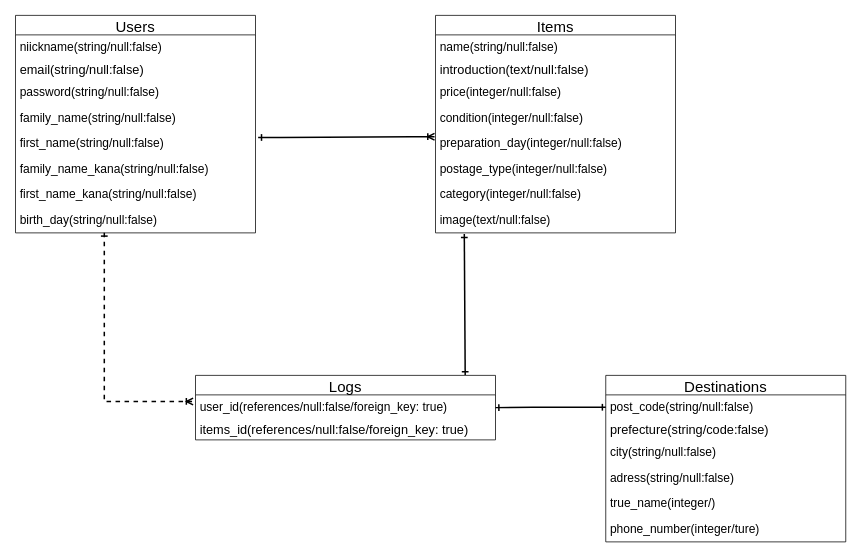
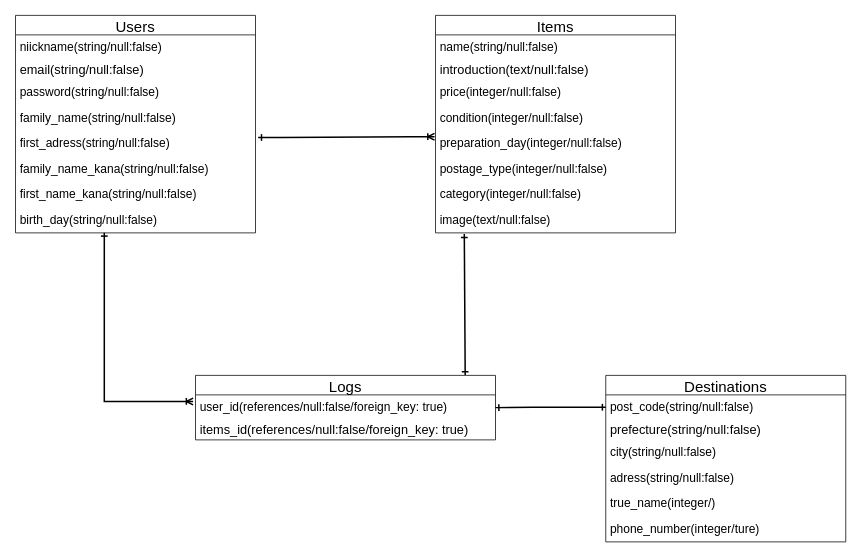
  <mxCell id="0" />
  <mxCell id="1" parent="0" />
  <mxCell id="2" value="Users" style="swimlane;fontStyle=0;childLayout=stackLayout;horizontal=1;startSize=26;horizontalStack=0;resizeParent=1;resizeParentMax=0;resizeLast=0;collapsible=1;marginBottom=0;align=center;fontSize=20;fillColor=none;" vertex="1" parent="1"><mxGeometry x="20" y="20" width="320" height="290" as="geometry" /></mxCell>
  <mxCell id="3" value="niickname(string/null:false)&#10;" style="text;strokeColor=none;fillColor=none;spacingLeft=4;spacingRight=4;overflow=hidden;rotatable=0;points=[[0,0.5],[1,0.5]];portConstraint=eastwest;fontSize=16;labelBackgroundColor=none;" vertex="1" parent="2"><mxGeometry y="26" width="320" height="30" as="geometry" /></mxCell>
  <mxCell id="4" value="email(string/null:false)" style="text;strokeColor=none;fillColor=none;spacingLeft=4;spacingRight=4;overflow=hidden;rotatable=0;points=[[0,0.5],[1,0.5]];portConstraint=eastwest;fontSize=17;" vertex="1" parent="2"><mxGeometry y="56" width="320" height="30" as="geometry" /></mxCell>
  <mxCell id="5" value="password(string/null:false)&#10;" style="text;strokeColor=none;fillColor=none;spacingLeft=4;spacingRight=4;overflow=hidden;rotatable=0;points=[[0,0.5],[1,0.5]];portConstraint=eastwest;fontSize=16;" vertex="1" parent="2"><mxGeometry y="86" width="320" height="34" as="geometry" /></mxCell>
  <mxCell id="6" value="family_name(string/null:false)&#10;" style="text;strokeColor=none;fillColor=none;spacingLeft=4;spacingRight=4;overflow=hidden;rotatable=0;points=[[0,0.5],[1,0.5]];portConstraint=eastwest;fontSize=16;" vertex="1" parent="2"><mxGeometry y="120" width="320" height="34" as="geometry" /></mxCell>
- <mxCell id="7" value="first_name(string/null:false)&#10;" style="text;strokeColor=none;fillColor=none;spacingLeft=4;spacingRight=4;overflow=hidden;rotatable=0;points=[[0,0.5],[1,0.5]];portConstraint=eastwest;fontSize=16;" vertex="1" parent="2"><mxGeometry y="154" width="320" height="34" as="geometry" /></mxCell>
+ <mxCell id="7" value="first_adress(string/null:false)&#10;" style="text;strokeColor=none;fillColor=none;spacingLeft=4;spacingRight=4;overflow=hidden;rotatable=0;points=[[0,0.5],[1,0.5]];portConstraint=eastwest;fontSize=16;" vertex="1" parent="2"><mxGeometry y="154" width="320" height="34" as="geometry" /></mxCell>
  <mxCell id="8" value="family_name_kana(string/null:false)&#10;" style="text;strokeColor=none;fillColor=none;spacingLeft=4;spacingRight=4;overflow=hidden;rotatable=0;points=[[0,0.5],[1,0.5]];portConstraint=eastwest;fontSize=16;" vertex="1" parent="2"><mxGeometry y="188" width="320" height="34" as="geometry" /></mxCell>
  <mxCell id="9" value="first_name_kana(string/null:false)&#10;" style="text;strokeColor=none;fillColor=none;spacingLeft=4;spacingRight=4;overflow=hidden;rotatable=0;points=[[0,0.5],[1,0.5]];portConstraint=eastwest;fontSize=16;" vertex="1" parent="2"><mxGeometry y="222" width="320" height="34" as="geometry" /></mxCell>
  <mxCell id="10" value="birth_day(string/null:false)&#10;" style="text;strokeColor=none;fillColor=none;spacingLeft=4;spacingRight=4;overflow=hidden;rotatable=0;points=[[0,0.5],[1,0.5]];portConstraint=eastwest;fontSize=16;" vertex="1" parent="2"><mxGeometry y="256" width="320" height="34" as="geometry" /></mxCell>
  <mxCell id="11" value="Items" style="swimlane;fontStyle=0;childLayout=stackLayout;horizontal=1;startSize=26;horizontalStack=0;resizeParent=1;resizeParentMax=0;resizeLast=0;collapsible=1;marginBottom=0;align=center;fontSize=20;fillColor=none;" vertex="1" parent="1"><mxGeometry x="580" y="20" width="320" height="290" as="geometry" /></mxCell>
  <mxCell id="12" value="name(string/null:false)&#10;" style="text;strokeColor=none;fillColor=none;spacingLeft=4;spacingRight=4;overflow=hidden;rotatable=0;points=[[0,0.5],[1,0.5]];portConstraint=eastwest;fontSize=16;labelBackgroundColor=none;" vertex="1" parent="11"><mxGeometry y="26" width="320" height="30" as="geometry" /></mxCell>
  <mxCell id="13" value="introduction(text/null:false)" style="text;strokeColor=none;fillColor=none;spacingLeft=4;spacingRight=4;overflow=hidden;rotatable=0;points=[[0,0.5],[1,0.5]];portConstraint=eastwest;fontSize=17;" vertex="1" parent="11"><mxGeometry y="56" width="320" height="30" as="geometry" /></mxCell>
  <mxCell id="14" value="price(integer/null:false)&#10;" style="text;strokeColor=none;fillColor=none;spacingLeft=4;spacingRight=4;overflow=hidden;rotatable=0;points=[[0,0.5],[1,0.5]];portConstraint=eastwest;fontSize=16;" vertex="1" parent="11"><mxGeometry y="86" width="320" height="34" as="geometry" /></mxCell>
  <mxCell id="15" value="condition(integer/null:false)&#10;" style="text;strokeColor=none;fillColor=none;spacingLeft=4;spacingRight=4;overflow=hidden;rotatable=0;points=[[0,0.5],[1,0.5]];portConstraint=eastwest;fontSize=16;" vertex="1" parent="11"><mxGeometry y="120" width="320" height="34" as="geometry" /></mxCell>
  <mxCell id="16" value="preparation_day(integer/null:false)&#10;" style="text;strokeColor=none;fillColor=none;spacingLeft=4;spacingRight=4;overflow=hidden;rotatable=0;points=[[0,0.5],[1,0.5]];portConstraint=eastwest;fontSize=16;" vertex="1" parent="11"><mxGeometry y="154" width="320" height="34" as="geometry" /></mxCell>
  <mxCell id="17" value="postage_type(integer/null:false)&#10;" style="text;strokeColor=none;fillColor=none;spacingLeft=4;spacingRight=4;overflow=hidden;rotatable=0;points=[[0,0.5],[1,0.5]];portConstraint=eastwest;fontSize=16;" vertex="1" parent="11"><mxGeometry y="188" width="320" height="34" as="geometry" /></mxCell>
  <mxCell id="18" value="category(integer/null:false)&#10;" style="text;strokeColor=none;fillColor=none;spacingLeft=4;spacingRight=4;overflow=hidden;rotatable=0;points=[[0,0.5],[1,0.5]];portConstraint=eastwest;fontSize=16;" vertex="1" parent="11"><mxGeometry y="222" width="320" height="34" as="geometry" /></mxCell>
  <mxCell id="19" value="image(text/null:false)&#10;" style="text;strokeColor=none;fillColor=none;spacingLeft=4;spacingRight=4;overflow=hidden;rotatable=0;points=[[0,0.5],[1,0.5]];portConstraint=eastwest;fontSize=16;" vertex="1" parent="11"><mxGeometry y="256" width="320" height="34" as="geometry" /></mxCell>
  <mxCell id="20" value="Logs" style="swimlane;fontStyle=0;childLayout=stackLayout;horizontal=1;startSize=26;horizontalStack=0;resizeParent=1;resizeParentMax=0;resizeLast=0;collapsible=1;marginBottom=0;align=center;fontSize=20;fillColor=none;" vertex="1" parent="1"><mxGeometry x="260" y="500" width="400" height="86" as="geometry" /></mxCell>
  <mxCell id="21" value="user_id(references/null:false/foreign_key: true)&#10;" style="text;strokeColor=none;fillColor=none;spacingLeft=4;spacingRight=4;overflow=hidden;rotatable=0;points=[[0,0.5],[1,0.5]];portConstraint=eastwest;fontSize=16;labelBackgroundColor=none;" vertex="1" parent="20"><mxGeometry y="26" width="400" height="30" as="geometry" /></mxCell>
  <mxCell id="22" value="" style="endArrow=ERone;html=1;rounded=0;fontSize=19;strokeWidth=2;jumpSize=12;startArrow=ERone;startFill=0;endFill=0;" edge="1" parent="20"><mxGeometry relative="1" as="geometry"><mxPoint x="400" y="43" as="sourcePoint" /><mxPoint x="547" y="42.5" as="targetPoint" /><Array as="points"><mxPoint x="450" y="42.5" /></Array></mxGeometry></mxCell>
  <mxCell id="23" value="items_id(references/null:false/foreign_key: true)" style="text;strokeColor=none;fillColor=none;spacingLeft=4;spacingRight=4;overflow=hidden;rotatable=0;points=[[0,0.5],[1,0.5]];portConstraint=eastwest;fontSize=17;" vertex="1" parent="20"><mxGeometry y="56" width="400" height="30" as="geometry" /></mxCell>
  <mxCell id="24" value="Destinations" style="swimlane;fontStyle=0;childLayout=stackLayout;horizontal=1;startSize=26;horizontalStack=0;resizeParent=1;resizeParentMax=0;resizeLast=0;collapsible=1;marginBottom=0;align=center;fontSize=20;fillColor=none;" vertex="1" parent="1"><mxGeometry x="807" y="500" width="320" height="222" as="geometry" /></mxCell>
  <mxCell id="25" value="post_code(string/null:false)&#10;" style="text;strokeColor=none;fillColor=none;spacingLeft=4;spacingRight=4;overflow=hidden;rotatable=0;points=[[0,0.5],[1,0.5]];portConstraint=eastwest;fontSize=16;labelBackgroundColor=none;" vertex="1" parent="24"><mxGeometry y="26" width="320" height="30" as="geometry" /></mxCell>
- <mxCell id="26" value="prefecture(string/code:false)" style="text;strokeColor=none;fillColor=none;spacingLeft=4;spacingRight=4;overflow=hidden;rotatable=0;points=[[0,0.5],[1,0.5]];portConstraint=eastwest;fontSize=17;" vertex="1" parent="24"><mxGeometry y="56" width="320" height="30" as="geometry" /></mxCell>
+ <mxCell id="26" value="prefecture(string/null:false)" style="text;strokeColor=none;fillColor=none;spacingLeft=4;spacingRight=4;overflow=hidden;rotatable=0;points=[[0,0.5],[1,0.5]];portConstraint=eastwest;fontSize=17;" vertex="1" parent="24"><mxGeometry y="56" width="320" height="30" as="geometry" /></mxCell>
  <mxCell id="27" value="city(string/null:false)&#10;" style="text;strokeColor=none;fillColor=none;spacingLeft=4;spacingRight=4;overflow=hidden;rotatable=0;points=[[0,0.5],[1,0.5]];portConstraint=eastwest;fontSize=16;" vertex="1" parent="24"><mxGeometry y="86" width="320" height="34" as="geometry" /></mxCell>
  <mxCell id="28" value="adress(string/null:false)&#10;" style="text;strokeColor=none;fillColor=none;spacingLeft=4;spacingRight=4;overflow=hidden;rotatable=0;points=[[0,0.5],[1,0.5]];portConstraint=eastwest;fontSize=16;" vertex="1" parent="24"><mxGeometry y="120" width="320" height="34" as="geometry" /></mxCell>
  <mxCell id="29" value="true_name(integer/)&#10;" style="text;strokeColor=none;fillColor=none;spacingLeft=4;spacingRight=4;overflow=hidden;rotatable=0;points=[[0,0.5],[1,0.5]];portConstraint=eastwest;fontSize=16;" vertex="1" parent="24"><mxGeometry y="154" width="320" height="34" as="geometry" /></mxCell>
  <mxCell id="30" value="phone_number(integer/ture)&#10;" style="text;strokeColor=none;fillColor=none;spacingLeft=4;spacingRight=4;overflow=hidden;rotatable=0;points=[[0,0.5],[1,0.5]];portConstraint=eastwest;fontSize=16;" vertex="1" parent="24"><mxGeometry y="188" width="320" height="34" as="geometry" /></mxCell>
  <mxCell id="31" value="" style="edgeStyle=entityRelationEdgeStyle;fontSize=12;html=1;endArrow=ERoneToMany;rounded=0;strokeWidth=2;jumpSize=12;exitX=1.011;exitY=0.259;exitDx=0;exitDy=0;exitPerimeter=0;entryX=-0.004;entryY=0.229;entryDx=0;entryDy=0;entryPerimeter=0;startArrow=ERone;startFill=0;" edge="1" parent="1" source="7" target="16"><mxGeometry width="100" height="100" relative="1" as="geometry"><mxPoint x="410" y="350" as="sourcePoint" /><mxPoint x="510" y="250" as="targetPoint" /></mxGeometry></mxCell>
- <mxCell id="32" value="" style="edgeStyle=orthogonalEdgeStyle;fontSize=12;html=1;endArrow=ERoneToMany;rounded=0;strokeWidth=2;jumpSize=12;startArrow=ERone;startFill=0;entryX=-0.008;entryY=0.293;entryDx=0;entryDy=0;entryPerimeter=0;exitX=0.37;exitY=0.994;exitDx=0;exitDy=0;exitPerimeter=0;dashed=1;" edge="1" parent="1" source="10" target="21"><mxGeometry width="100" height="100" relative="1" as="geometry"><mxPoint x="140" y="320" as="sourcePoint" /><mxPoint x="520" y="250" as="targetPoint" /></mxGeometry></mxCell>
+ <mxCell id="32" value="" style="edgeStyle=orthogonalEdgeStyle;fontSize=12;html=1;endArrow=ERoneToMany;rounded=0;strokeWidth=2;jumpSize=12;startArrow=ERone;startFill=0;entryX=-0.008;entryY=0.293;entryDx=0;entryDy=0;entryPerimeter=0;exitX=0.37;exitY=0.994;exitDx=0;exitDy=0;exitPerimeter=0;" edge="1" parent="1" source="10" target="21"><mxGeometry width="100" height="100" relative="1" as="geometry"><mxPoint x="140" y="320" as="sourcePoint" /><mxPoint x="520" y="250" as="targetPoint" /></mxGeometry></mxCell>
  <mxCell id="33" value="" style="endArrow=ERone;html=1;rounded=0;fontSize=19;strokeWidth=2;jumpSize=12;entryX=0.899;entryY=-0.005;entryDx=0;entryDy=0;entryPerimeter=0;exitX=0.12;exitY=1.047;exitDx=0;exitDy=0;exitPerimeter=0;startArrow=ERone;startFill=0;endFill=0;" edge="1" parent="1" source="19" target="20"><mxGeometry relative="1" as="geometry"><mxPoint x="450" y="380" as="sourcePoint" /><mxPoint x="610" y="380" as="targetPoint" /></mxGeometry></mxCell>
